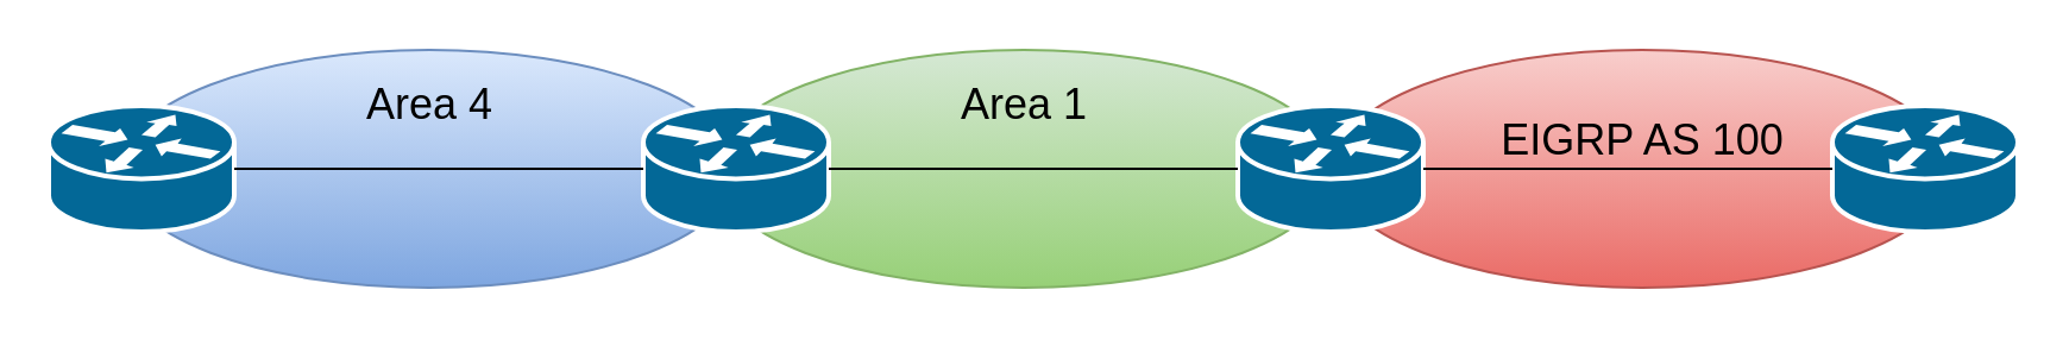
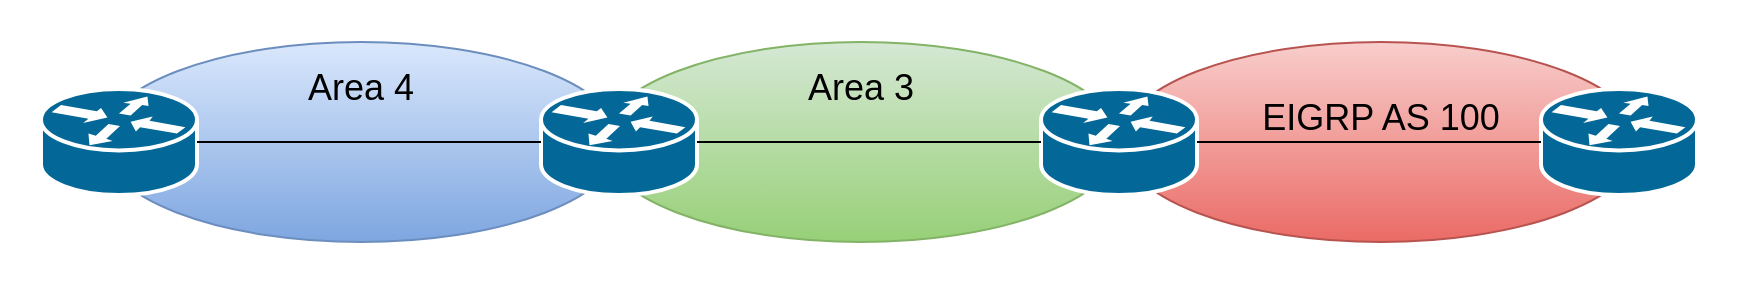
  <mxCell id="0" />
  <mxCell id="1" parent="0" />
  <mxCell id="2" value="" style="ellipse;whiteSpace=wrap;html=1;fillColor=#f8cecc;gradientColor=#ea6b66;strokeColor=#b85450;" vertex="1" parent="1"><mxGeometry x="560" y="20.5" width="260" height="100" as="geometry" /></mxCell>
  <mxCell id="3" value="" style="ellipse;whiteSpace=wrap;html=1;fillColor=#d5e8d4;gradientColor=#97d077;strokeColor=#82b366;" vertex="1" parent="1"><mxGeometry x="300" y="20.5" width="260" height="100" as="geometry" /></mxCell>
  <mxCell id="4" value="" style="ellipse;whiteSpace=wrap;html=1;fillColor=#dae8fc;gradientColor=#7ea6e0;strokeColor=#6c8ebf;" vertex="1" parent="1"><mxGeometry x="50" y="20.5" width="260" height="100" as="geometry" /></mxCell>
  <mxCell id="5" value="" style="shape=mxgraph.cisco.routers.router;sketch=0;html=1;pointerEvents=1;dashed=0;fillColor=#036897;strokeColor=#ffffff;strokeWidth=2;verticalLabelPosition=bottom;verticalAlign=top;align=center;outlineConnect=0;" vertex="1" parent="1"><mxGeometry x="770" y="44" width="78" height="53" as="geometry" /></mxCell>
  <mxCell id="6" value="" style="shape=mxgraph.cisco.routers.router;sketch=0;html=1;pointerEvents=1;dashed=0;fillColor=#036897;strokeColor=#ffffff;strokeWidth=2;verticalLabelPosition=bottom;verticalAlign=top;align=center;outlineConnect=0;" vertex="1" parent="1"><mxGeometry x="520" y="44" width="78" height="53" as="geometry" /></mxCell>
  <mxCell id="7" value="" style="shape=mxgraph.cisco.routers.router;sketch=0;html=1;pointerEvents=1;dashed=0;fillColor=#036897;strokeColor=#ffffff;strokeWidth=2;verticalLabelPosition=bottom;verticalAlign=top;align=center;outlineConnect=0;" vertex="1" parent="1"><mxGeometry x="20" y="44" width="78" height="53" as="geometry" /></mxCell>
  <mxCell id="8" value="" style="shape=mxgraph.cisco.routers.router;sketch=0;html=1;pointerEvents=1;dashed=0;fillColor=#036897;strokeColor=#ffffff;strokeWidth=2;verticalLabelPosition=bottom;verticalAlign=top;align=center;outlineConnect=0;" vertex="1" parent="1"><mxGeometry x="270" y="44" width="78" height="53" as="geometry" /></mxCell>
  <mxCell id="9" value="" style="endArrow=none;html=1;rounded=0;exitX=1;exitY=0.5;exitDx=0;exitDy=0;exitPerimeter=0;entryX=0;entryY=0.5;entryDx=0;entryDy=0;entryPerimeter=0;" edge="1" parent="1" source="7" target="8"><mxGeometry width="50" height="50" relative="1" as="geometry"><mxPoint x="270" y="234" as="sourcePoint" /><mxPoint x="320" y="184" as="targetPoint" /></mxGeometry></mxCell>
  <mxCell id="10" value="" style="endArrow=none;html=1;rounded=0;entryX=0;entryY=0.5;entryDx=0;entryDy=0;entryPerimeter=0;exitX=1;exitY=0.5;exitDx=0;exitDy=0;exitPerimeter=0;" edge="1" parent="1" source="8" target="6"><mxGeometry width="50" height="50" relative="1" as="geometry"><mxPoint x="360" y="104" as="sourcePoint" /><mxPoint x="520" y="70" as="targetPoint" /></mxGeometry></mxCell>
  <mxCell id="11" value="" style="endArrow=none;html=1;rounded=0;exitX=1;exitY=0.5;exitDx=0;exitDy=0;exitPerimeter=0;entryX=0;entryY=0.5;entryDx=0;entryDy=0;entryPerimeter=0;" edge="1" parent="1" source="6" target="5"><mxGeometry width="50" height="50" relative="1" as="geometry"><mxPoint x="118" y="91" as="sourcePoint" /><mxPoint x="290" y="91" as="targetPoint" /></mxGeometry></mxCell>
  <mxCell id="12" value="&lt;font color=&quot;#000000&quot; style=&quot;font-size: 18px;&quot;&gt;Area 4&lt;/font&gt;" style="text;html=1;align=center;verticalAlign=middle;resizable=0;points=[];autosize=1;strokeColor=none;fillColor=none;" vertex="1" parent="1"><mxGeometry x="140" y="24" width="80" height="40" as="geometry" /></mxCell>
- <mxCell id="13" value="&lt;font color=&quot;#000000&quot; style=&quot;font-size: 18px;&quot;&gt;Area 1&lt;/font&gt;" style="text;html=1;align=center;verticalAlign=middle;resizable=0;points=[];autosize=1;strokeColor=none;fillColor=none;" vertex="1" parent="1"><mxGeometry x="390" y="24" width="80" height="40" as="geometry" /></mxCell>
+ <mxCell id="13" value="&lt;font color=&quot;#000000&quot; style=&quot;font-size: 18px;&quot;&gt;Area 3&lt;/font&gt;" style="text;html=1;align=center;verticalAlign=middle;resizable=0;points=[];autosize=1;strokeColor=none;fillColor=none;" vertex="1" parent="1"><mxGeometry x="390" y="24" width="80" height="40" as="geometry" /></mxCell>
  <mxCell id="14" value="&lt;font color=&quot;#000000&quot; style=&quot;font-size: 18px;&quot;&gt;EIGRP AS 100&lt;/font&gt;" style="text;html=1;align=center;verticalAlign=middle;resizable=0;points=[];autosize=1;strokeColor=none;fillColor=none;" vertex="1" parent="1"><mxGeometry x="620" y="39" width="140" height="40" as="geometry" /></mxCell>
